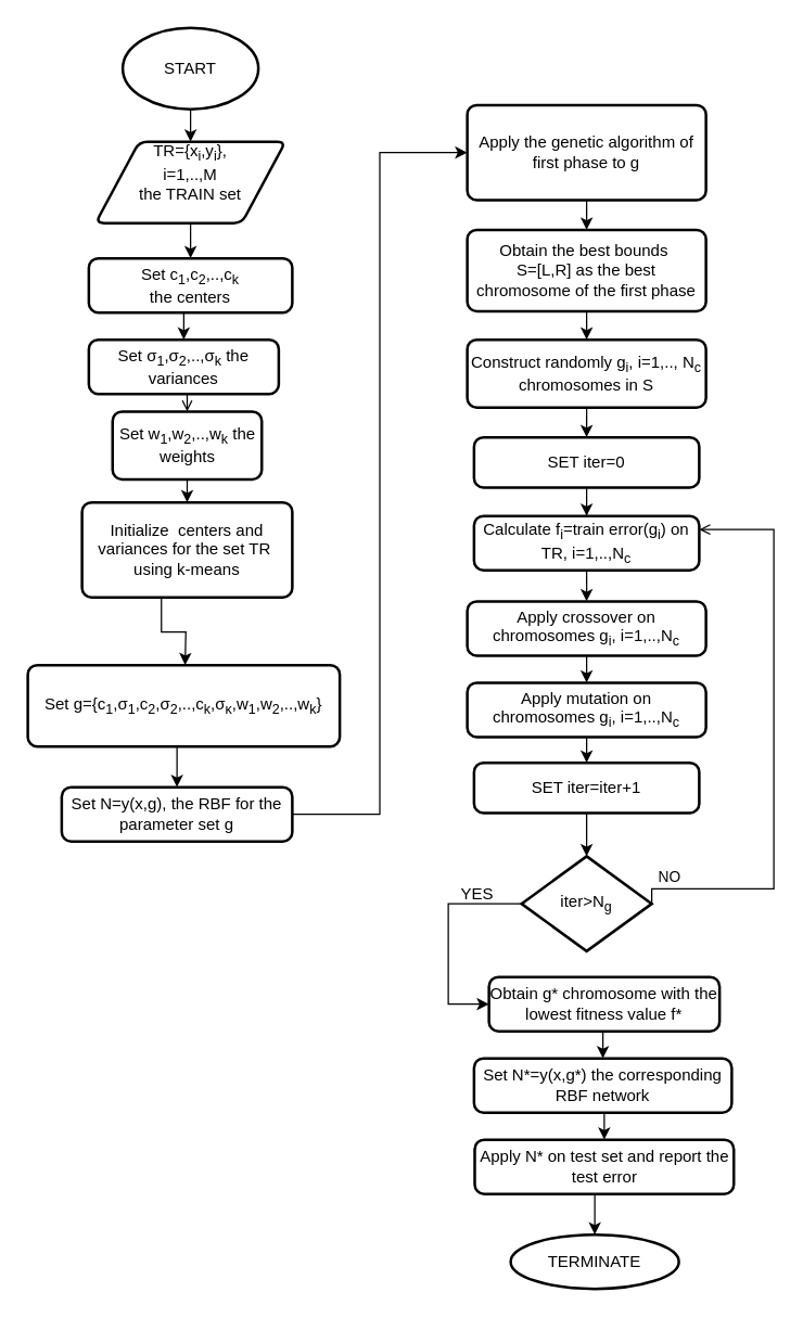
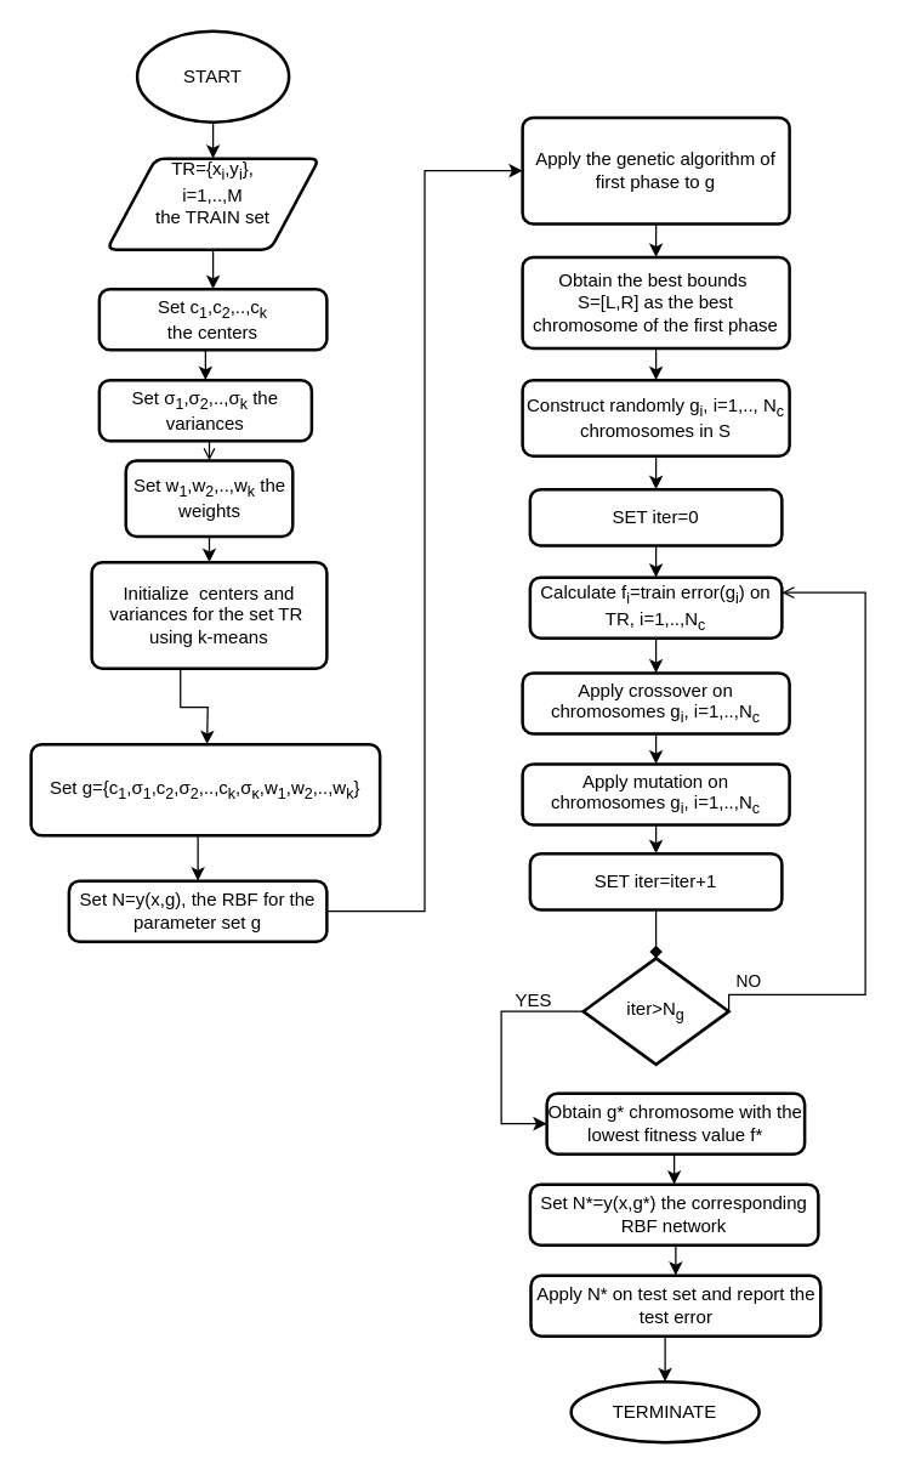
  <mxCell id="0" />
  <mxCell id="1" parent="0" />
  <mxCell id="2" style="edgeStyle=orthogonalEdgeStyle;rounded=0;orthogonalLoop=1;jettySize=auto;html=1;exitX=0.5;exitY=1;exitDx=0;exitDy=0;exitPerimeter=0;entryX=0.5;entryY=0;entryDx=0;entryDy=0;" edge="1" parent="1" source="3" target="5"><mxGeometry relative="1" as="geometry" /></mxCell>
  <mxCell id="3" value="START" style="strokeWidth=2;html=1;shape=mxgraph.flowchart.start_1;whiteSpace=wrap;" vertex="1" parent="1"><mxGeometry x="90" y="20" width="100" height="60" as="geometry" /></mxCell>
  <mxCell id="4" style="edgeStyle=orthogonalEdgeStyle;rounded=0;orthogonalLoop=1;jettySize=auto;html=1;exitX=0.5;exitY=1;exitDx=0;exitDy=0;" edge="1" parent="1" source="5" target="12"><mxGeometry relative="1" as="geometry" /></mxCell>
  <mxCell id="5" value="&lt;div&gt;TR={x&lt;sub&gt;i&lt;/sub&gt;,y&lt;sub&gt;i&lt;/sub&gt;}, &lt;br&gt;&lt;/div&gt;&lt;div&gt;i=1,..,M &lt;br&gt;&lt;/div&gt;&lt;div&gt;the TRAIN set&lt;/div&gt;&lt;div&gt;&lt;br&gt;&lt;/div&gt;" style="shape=parallelogram;html=1;strokeWidth=2;perimeter=parallelogramPerimeter;whiteSpace=wrap;rounded=1;arcSize=12;size=0.23;" vertex="1" parent="1"><mxGeometry x="70" y="104" width="140" height="60" as="geometry" /></mxCell>
  <mxCell id="6" style="edgeStyle=orthogonalEdgeStyle;rounded=0;orthogonalLoop=1;jettySize=auto;html=1;exitX=0.5;exitY=1;exitDx=0;exitDy=0;entryX=0.5;entryY=0;entryDx=0;entryDy=0;" edge="1" parent="1"><mxGeometry relative="1" as="geometry"><mxPoint x="138.5" y="440" as="sourcePoint" /><mxPoint x="136" y="490" as="targetPoint" /></mxGeometry></mxCell>
  <mxCell id="7" value="Initialize&amp;nbsp; centers&amp;nbsp;and variances for the set TR&amp;nbsp; using k-means" style="rounded=1;whiteSpace=wrap;html=1;absoluteArcSize=1;arcSize=14;strokeWidth=2;" vertex="1" parent="1"><mxGeometry x="60" y="370" width="155" height="70" as="geometry" /></mxCell>
  <mxCell id="8" style="edgeStyle=orthogonalEdgeStyle;rounded=0;orthogonalLoop=1;jettySize=auto;html=1;exitX=1;exitY=0.5;exitDx=0;exitDy=0;entryX=0;entryY=0.5;entryDx=0;entryDy=0;" edge="1" parent="1" source="21" target="18"><mxGeometry relative="1" as="geometry" /></mxCell>
  <mxCell id="9" style="edgeStyle=orthogonalEdgeStyle;rounded=0;orthogonalLoop=1;jettySize=auto;html=1;exitX=0.5;exitY=1;exitDx=0;exitDy=0;entryX=0.5;entryY=0;entryDx=0;entryDy=0;" edge="1" parent="1" source="10" target="21"><mxGeometry relative="1" as="geometry" /></mxCell>
  <mxCell id="10" value="Set g={c&lt;sub&gt;1&lt;/sub&gt;,σ&lt;sub&gt;1&lt;/sub&gt;,c&lt;sub&gt;2&lt;/sub&gt;,σ&lt;sub&gt;2&lt;/sub&gt;,..,c&lt;sub&gt;k&lt;/sub&gt;,σ&lt;sub&gt;κ&lt;/sub&gt;,w&lt;sub&gt;1&lt;/sub&gt;,w&lt;sub&gt;2&lt;/sub&gt;,..,w&lt;sub&gt;k&lt;/sub&gt;}" style="rounded=1;whiteSpace=wrap;html=1;absoluteArcSize=1;arcSize=14;strokeWidth=2;" vertex="1" parent="1"><mxGeometry x="20" y="490" width="230" height="60" as="geometry" /></mxCell>
  <mxCell id="11" style="edgeStyle=orthogonalEdgeStyle;rounded=0;orthogonalLoop=1;jettySize=auto;html=1;exitX=0.5;exitY=1;exitDx=0;exitDy=0;entryX=0.5;entryY=0;entryDx=0;entryDy=0;" edge="1" parent="1" source="12" target="14"><mxGeometry relative="1" as="geometry" /></mxCell>
  <mxCell id="12" value="&lt;div&gt;Set c&lt;sub&gt;1&lt;/sub&gt;,c&lt;sub&gt;2&lt;/sub&gt;,..,c&lt;sub&gt;k&lt;/sub&gt; &lt;br&gt;&lt;/div&gt;&lt;div&gt;the centers&lt;br&gt;&lt;/div&gt;" style="rounded=1;whiteSpace=wrap;html=1;absoluteArcSize=1;arcSize=14;strokeWidth=2;" vertex="1" parent="1"><mxGeometry x="65" y="190" width="150" height="40" as="geometry" /></mxCell>
  <mxCell id="13" style="edgeStyle=orthogonalEdgeStyle;rounded=0;orthogonalLoop=1;jettySize=auto;html=1;exitX=0.5;exitY=1;exitDx=0;exitDy=0;entryX=0.5;entryY=0;entryDx=0;entryDy=0;endArrow=open;" edge="1" parent="1" source="14" target="16"><mxGeometry relative="1" as="geometry" /></mxCell>
  <mxCell id="14" value="&lt;div&gt;Set σ&lt;sub&gt;1&lt;/sub&gt;,σ&lt;sub&gt;2&lt;/sub&gt;,..,σ&lt;sub&gt;k&lt;/sub&gt; the&lt;/div&gt;&lt;div&gt;variances&lt;br&gt;&lt;/div&gt;" style="rounded=1;whiteSpace=wrap;html=1;absoluteArcSize=1;arcSize=14;strokeWidth=2;" vertex="1" parent="1"><mxGeometry x="65" y="250" width="140" height="40" as="geometry" /></mxCell>
  <mxCell id="15" style="edgeStyle=orthogonalEdgeStyle;rounded=0;orthogonalLoop=1;jettySize=auto;html=1;exitX=0.5;exitY=1;exitDx=0;exitDy=0;entryX=0.5;entryY=0;entryDx=0;entryDy=0;" edge="1" parent="1" source="16" target="7"><mxGeometry relative="1" as="geometry" /></mxCell>
  <mxCell id="16" value="Set w&lt;sub&gt;1&lt;/sub&gt;,w&lt;sub&gt;2&lt;/sub&gt;,..,w&lt;sub&gt;k&lt;/sub&gt; the weights" style="rounded=1;whiteSpace=wrap;html=1;absoluteArcSize=1;arcSize=14;strokeWidth=2;" vertex="1" parent="1"><mxGeometry x="82.5" y="303" width="110" height="50" as="geometry" /></mxCell>
  <mxCell id="17" style="edgeStyle=orthogonalEdgeStyle;rounded=0;orthogonalLoop=1;jettySize=auto;html=1;exitX=0.5;exitY=1;exitDx=0;exitDy=0;entryX=0.5;entryY=0;entryDx=0;entryDy=0;" edge="1" parent="1" source="18" target="20"><mxGeometry relative="1" as="geometry" /></mxCell>
  <mxCell id="18" value="Apply the genetic algorithm of first phase to g" style="rounded=1;whiteSpace=wrap;html=1;absoluteArcSize=1;arcSize=14;strokeWidth=2;" vertex="1" parent="1"><mxGeometry x="344" y="77" width="176" height="70" as="geometry" /></mxCell>
  <mxCell id="19" style="edgeStyle=orthogonalEdgeStyle;rounded=0;orthogonalLoop=1;jettySize=auto;html=1;exitX=0.5;exitY=1;exitDx=0;exitDy=0;entryX=0.5;entryY=0;entryDx=0;entryDy=0;" edge="1" parent="1" source="20" target="23"><mxGeometry relative="1" as="geometry" /></mxCell>
  <mxCell id="20" value="&lt;div&gt;Obtain the best bounds&amp;nbsp;&lt;/div&gt;&lt;div&gt;S=[L,R] as the best chromosome of the first phase&lt;br&gt; &lt;/div&gt;" style="rounded=1;whiteSpace=wrap;html=1;absoluteArcSize=1;arcSize=14;strokeWidth=2;" vertex="1" parent="1"><mxGeometry x="344" y="169" width="176" height="60" as="geometry" /></mxCell>
  <mxCell id="21" value="&lt;div&gt;Set N=y(x,g), the RBF for the&lt;/div&gt;&lt;div&gt;parameter set g&lt;br&gt;&lt;/div&gt;" style="rounded=1;whiteSpace=wrap;html=1;absoluteArcSize=1;arcSize=14;strokeWidth=2;" vertex="1" parent="1"><mxGeometry x="45" y="580" width="170" height="40" as="geometry" /></mxCell>
  <mxCell id="22" style="edgeStyle=orthogonalEdgeStyle;rounded=0;orthogonalLoop=1;jettySize=auto;html=1;exitX=0.5;exitY=1;exitDx=0;exitDy=0;entryX=0.5;entryY=0;entryDx=0;entryDy=0;" edge="1" parent="1" source="23" target="25"><mxGeometry relative="1" as="geometry" /></mxCell>
  <mxCell id="23" value="Construct randomly g&lt;sub&gt;i&lt;/sub&gt;, i=1,.., N&lt;sub&gt;c&lt;/sub&gt; chromosomes in S" style="rounded=1;whiteSpace=wrap;html=1;absoluteArcSize=1;arcSize=14;strokeWidth=2;" vertex="1" parent="1"><mxGeometry x="344" y="250" width="176" height="50" as="geometry" /></mxCell>
  <mxCell id="24" style="edgeStyle=orthogonalEdgeStyle;rounded=0;orthogonalLoop=1;jettySize=auto;html=1;exitX=0.5;exitY=1;exitDx=0;exitDy=0;" edge="1" parent="1" source="25" target="27"><mxGeometry relative="1" as="geometry" /></mxCell>
  <mxCell id="25" value="&lt;div&gt;SET iter=0&lt;/div&gt;" style="rounded=1;whiteSpace=wrap;html=1;absoluteArcSize=1;arcSize=14;strokeWidth=2;" vertex="1" parent="1"><mxGeometry x="349" y="322" width="166" height="37" as="geometry" /></mxCell>
  <mxCell id="26" style="edgeStyle=orthogonalEdgeStyle;rounded=0;orthogonalLoop=1;jettySize=auto;html=1;exitX=0.5;exitY=1;exitDx=0;exitDy=0;entryX=0.5;entryY=0;entryDx=0;entryDy=0;" edge="1" parent="1" source="27" target="29"><mxGeometry relative="1" as="geometry" /></mxCell>
  <mxCell id="27" value="Calculate f&lt;sub&gt;i&lt;/sub&gt;=train error(g&lt;sub&gt;i&lt;/sub&gt;) on TR, i=1,..,N&lt;sub&gt;c&lt;/sub&gt;" style="rounded=1;whiteSpace=wrap;html=1;absoluteArcSize=1;arcSize=14;strokeWidth=2;" vertex="1" parent="1"><mxGeometry x="349" y="380" width="166" height="40" as="geometry" /></mxCell>
  <mxCell id="28" style="edgeStyle=orthogonalEdgeStyle;rounded=0;orthogonalLoop=1;jettySize=auto;html=1;exitX=0.5;exitY=1;exitDx=0;exitDy=0;entryX=0.5;entryY=0;entryDx=0;entryDy=0;" edge="1" parent="1" source="29" target="31"><mxGeometry relative="1" as="geometry" /></mxCell>
  <mxCell id="29" value="Apply crossover on chromosomes g&lt;sub&gt;i&lt;/sub&gt;, i=1,..,N&lt;sub&gt;c&lt;/sub&gt;" style="rounded=1;whiteSpace=wrap;html=1;absoluteArcSize=1;arcSize=14;strokeWidth=2;" vertex="1" parent="1"><mxGeometry x="344" y="443" width="176" height="40" as="geometry" /></mxCell>
  <mxCell id="30" style="edgeStyle=orthogonalEdgeStyle;rounded=0;orthogonalLoop=1;jettySize=auto;html=1;exitX=0.5;exitY=1;exitDx=0;exitDy=0;entryX=0.5;entryY=0;entryDx=0;entryDy=0;" edge="1" parent="1" source="31" target="33"><mxGeometry relative="1" as="geometry" /></mxCell>
  <mxCell id="31" value="Apply mutation on chromosomes g&lt;sub&gt;i&lt;/sub&gt;, i=1,..,N&lt;sub&gt;c&lt;/sub&gt;" style="rounded=1;whiteSpace=wrap;html=1;absoluteArcSize=1;arcSize=14;strokeWidth=2;" vertex="1" parent="1"><mxGeometry x="344" y="503" width="176" height="40" as="geometry" /></mxCell>
- <mxCell id="32" style="edgeStyle=orthogonalEdgeStyle;rounded=0;orthogonalLoop=1;jettySize=auto;html=1;exitX=0.5;exitY=1;exitDx=0;exitDy=0;" edge="1" parent="1" source="33" target="37"><mxGeometry relative="1" as="geometry" /></mxCell>
+ <mxCell id="32" style="edgeStyle=orthogonalEdgeStyle;rounded=0;orthogonalLoop=1;jettySize=auto;html=1;exitX=0.5;exitY=1;exitDx=0;exitDy=0;endArrow=diamond;" edge="1" parent="1" source="33" target="37"><mxGeometry relative="1" as="geometry" /></mxCell>
  <mxCell id="33" value="&lt;div&gt;SET iter=iter+1&lt;/div&gt;" style="rounded=1;whiteSpace=wrap;html=1;absoluteArcSize=1;arcSize=14;strokeWidth=2;" vertex="1" parent="1"><mxGeometry x="349" y="562" width="166" height="37" as="geometry" /></mxCell>
  <mxCell id="34" style="edgeStyle=orthogonalEdgeStyle;rounded=0;orthogonalLoop=1;jettySize=auto;html=1;exitX=1;exitY=0.5;exitDx=0;exitDy=0;exitPerimeter=0;entryX=1;entryY=0.25;entryDx=0;entryDy=0;endArrow=open;" edge="1" parent="1" source="37" target="27"><mxGeometry relative="1" as="geometry"><Array as="points"><mxPoint x="570" y="655" /><mxPoint x="570" y="390" /></Array></mxGeometry></mxCell>
  <mxCell id="35" value="NO" style="edgeLabel;html=1;align=center;verticalAlign=middle;resizable=0;points=[];" vertex="1" connectable="0" parent="34"><mxGeometry x="-0.715" y="-2" relative="1" as="geometry"><mxPoint x="-37" y="-12" as="offset" /></mxGeometry></mxCell>
  <mxCell id="36" style="edgeStyle=orthogonalEdgeStyle;rounded=0;orthogonalLoop=1;jettySize=auto;html=1;exitX=0;exitY=0.5;exitDx=0;exitDy=0;exitPerimeter=0;entryX=0;entryY=0.5;entryDx=0;entryDy=0;" edge="1" parent="1" source="37" target="39"><mxGeometry relative="1" as="geometry"><Array as="points"><mxPoint x="330" y="666" /><mxPoint x="330" y="740" /></Array></mxGeometry></mxCell>
  <mxCell id="37" value="iter&amp;gt;N&lt;sub&gt;g&lt;/sub&gt;" style="strokeWidth=2;html=1;shape=mxgraph.flowchart.decision;whiteSpace=wrap;" vertex="1" parent="1"><mxGeometry x="384" y="631" width="96" height="70" as="geometry" /></mxCell>
  <mxCell id="38" style="edgeStyle=orthogonalEdgeStyle;rounded=0;orthogonalLoop=1;jettySize=auto;html=1;exitX=0.5;exitY=1;exitDx=0;exitDy=0;entryX=0.5;entryY=0;entryDx=0;entryDy=0;" edge="1" parent="1" source="39" target="42"><mxGeometry relative="1" as="geometry" /></mxCell>
  <mxCell id="39" value="Obtain g* chromosome with the lowest fitness value f*" style="rounded=1;whiteSpace=wrap;html=1;absoluteArcSize=1;arcSize=14;strokeWidth=2;" vertex="1" parent="1"><mxGeometry x="360" y="720" width="170" height="40" as="geometry" /></mxCell>
  <mxCell id="40" value="YES" style="text;html=1;align=center;verticalAlign=middle;resizable=0;points=[];autosize=1;strokeColor=none;fillColor=none;" vertex="1" parent="1"><mxGeometry x="326" y="644" width="50" height="30" as="geometry" /></mxCell>
  <mxCell id="41" style="edgeStyle=orthogonalEdgeStyle;rounded=0;orthogonalLoop=1;jettySize=auto;html=1;exitX=0.5;exitY=1;exitDx=0;exitDy=0;entryX=0.5;entryY=0;entryDx=0;entryDy=0;" edge="1" parent="1" source="42" target="43"><mxGeometry relative="1" as="geometry" /></mxCell>
  <mxCell id="42" value="Set N*=y(x,g*) the corresponding RBF network" style="rounded=1;whiteSpace=wrap;html=1;absoluteArcSize=1;arcSize=14;strokeWidth=2;" vertex="1" parent="1"><mxGeometry x="349" y="780" width="190" height="40" as="geometry" /></mxCell>
  <mxCell id="43" value="Apply N* on test set and report the test error" style="rounded=1;whiteSpace=wrap;html=1;absoluteArcSize=1;arcSize=14;strokeWidth=2;" vertex="1" parent="1"><mxGeometry x="349.5" y="840" width="191" height="40" as="geometry" /></mxCell>
  <mxCell id="44" value="TERMINATE" style="strokeWidth=2;html=1;shape=mxgraph.flowchart.start_1;whiteSpace=wrap;" vertex="1" parent="1"><mxGeometry x="376" y="910" width="124" height="40" as="geometry" /></mxCell>
  <mxCell id="45" style="edgeStyle=orthogonalEdgeStyle;rounded=0;orthogonalLoop=1;jettySize=auto;html=1;exitX=0.5;exitY=1;exitDx=0;exitDy=0;entryX=0.5;entryY=0;entryDx=0;entryDy=0;entryPerimeter=0;" edge="1" parent="1" source="43" target="44"><mxGeometry relative="1" as="geometry" /></mxCell>
